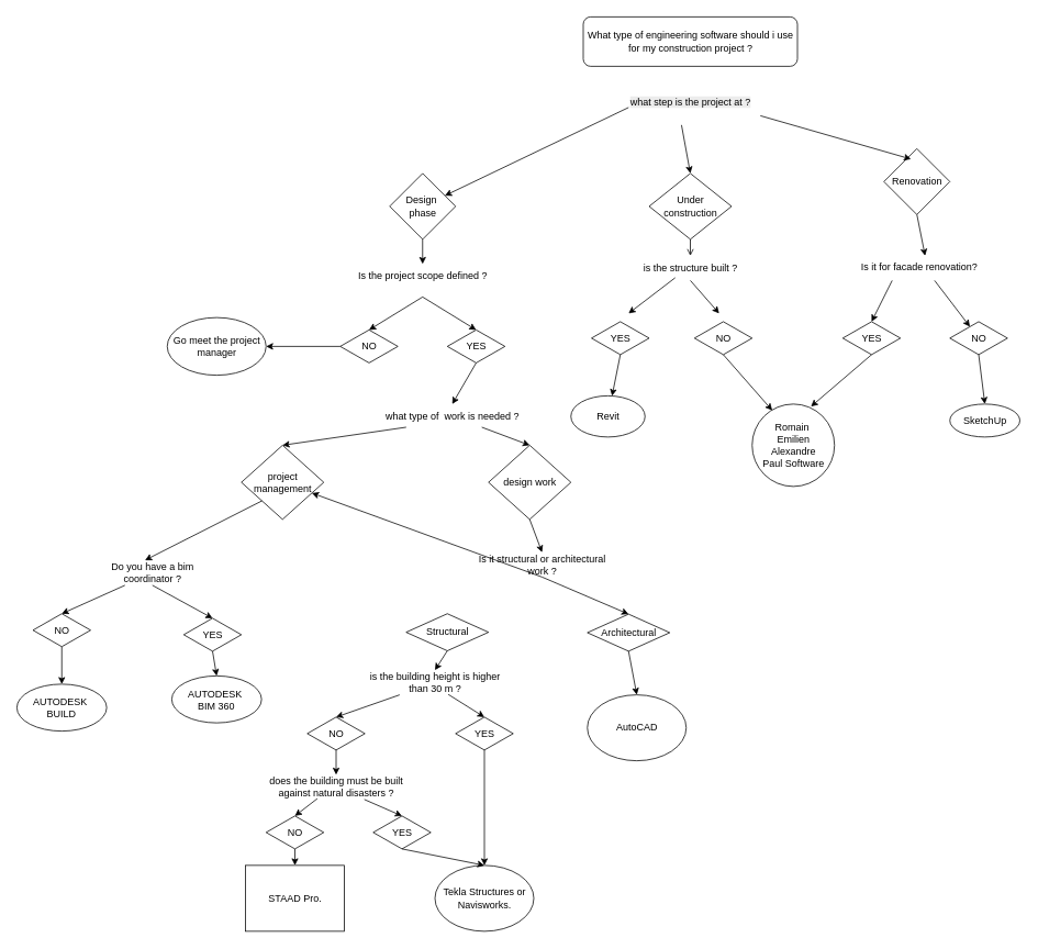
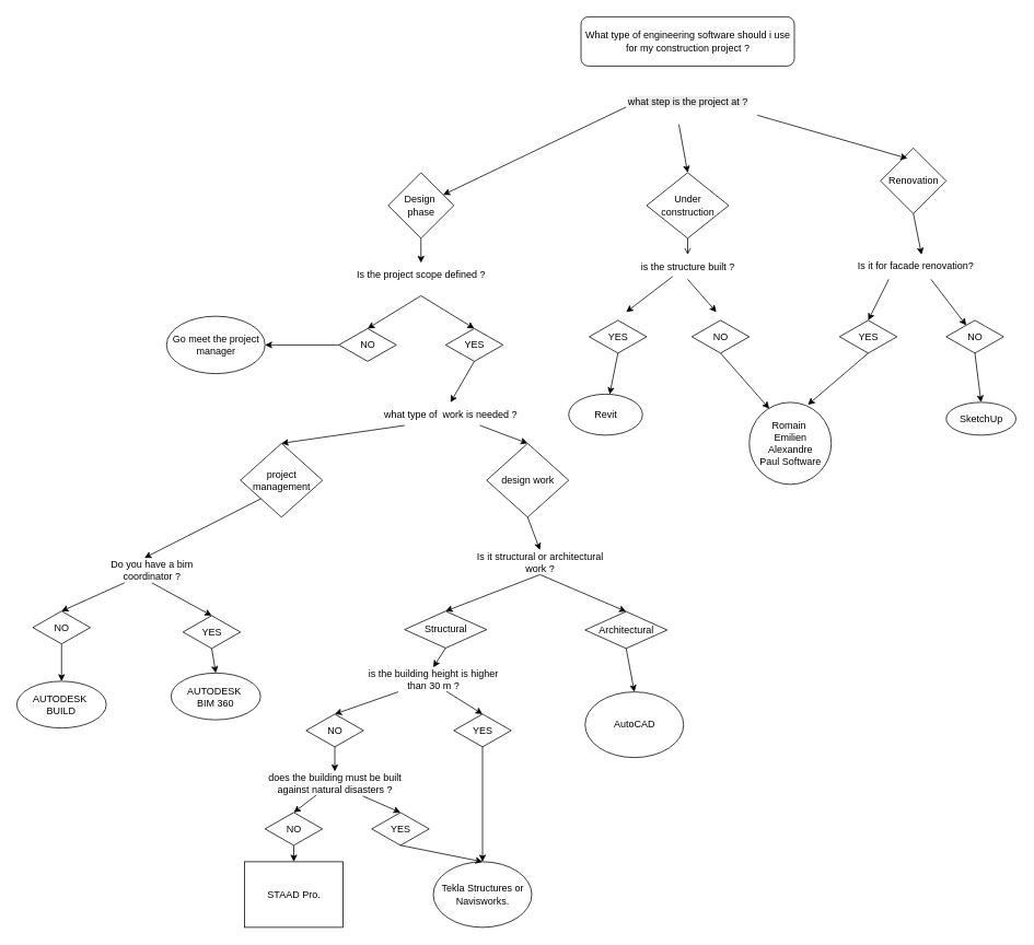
  <mxCell id="0" />
  <mxCell id="1" parent="0" />
  <mxCell id="2" value="What type of engineering software should i use for my construction project ?" style="rounded=1;whiteSpace=wrap;html=1;" parent="1" vertex="1"><mxGeometry x="707.5" y="20" width="260" height="60" as="geometry" /></mxCell>
  <mxCell id="3" value="Design&amp;nbsp;&lt;div&gt;phase&lt;/div&gt;" style="rhombus;whiteSpace=wrap;html=1;" parent="1" vertex="1"><mxGeometry x="472.5" y="210" width="80" height="80" as="geometry" /></mxCell>
  <mxCell id="4" value="Under construction" style="rhombus;whiteSpace=wrap;html=1;" parent="1" vertex="1"><mxGeometry x="787.5" y="210" width="100" height="80" as="geometry" /></mxCell>
  <mxCell id="5" value="Renovation" style="rhombus;whiteSpace=wrap;html=1;" parent="1" vertex="1"><mxGeometry x="1072.5" y="180" width="80" height="80" as="geometry" /></mxCell>
  <mxCell id="6" value="&lt;span style=&quot;color: rgb(0, 0, 0); font-family: Helvetica; font-size: 12px; font-style: normal; font-variant-ligatures: normal; font-variant-caps: normal; font-weight: 400; letter-spacing: normal; orphans: 2; text-align: center; text-indent: 0px; text-transform: none; widows: 2; word-spacing: 0px; -webkit-text-stroke-width: 0px; white-space: normal; background-color: rgb(236, 236, 236); text-decoration-thickness: initial; text-decoration-style: initial; text-decoration-color: initial; display: inline !important; float: none;&quot;&gt;what step is the project at ?&lt;/span&gt;" style="text;whiteSpace=wrap;html=1;" parent="1" vertex="1"><mxGeometry x="762.5" y="110" width="180" height="40" as="geometry" /></mxCell>
  <mxCell id="7" value="Is the project scope defined ?" style="text;html=1;align=center;verticalAlign=middle;whiteSpace=wrap;rounded=0;" parent="1" vertex="1"><mxGeometry x="427.5" y="320" width="170" height="30" as="geometry" /></mxCell>
  <mxCell id="8" value="is the structure built ?" style="text;html=1;align=center;verticalAlign=middle;whiteSpace=wrap;rounded=0;" parent="1" vertex="1"><mxGeometry x="752.5" y="310" width="170" height="30" as="geometry" /></mxCell>
  <mxCell id="9" value="Is it structural or architectural work ?" style="text;html=1;align=center;verticalAlign=middle;whiteSpace=wrap;rounded=0;" parent="1" vertex="1"><mxGeometry x="572.5" y="670" width="170" height="30" as="geometry" /></mxCell>
  <mxCell id="10" value="YES" style="rhombus;whiteSpace=wrap;html=1;" parent="1" vertex="1"><mxGeometry x="542.5" y="400" width="70" height="40" as="geometry" /></mxCell>
  <mxCell id="11" value="NO" style="rhombus;whiteSpace=wrap;html=1;" parent="1" vertex="1"><mxGeometry x="412.5" y="400" width="70" height="40" as="geometry" /></mxCell>
  <mxCell id="12" value="Go meet the project manager" style="ellipse;whiteSpace=wrap;html=1;" parent="1" vertex="1"><mxGeometry x="202.5" y="385" width="120" height="70" as="geometry" /></mxCell>
  <mxCell id="13" value="Structural" style="rhombus;whiteSpace=wrap;html=1;" parent="1" vertex="1"><mxGeometry x="492.5" y="744.5" width="100" height="45" as="geometry" /></mxCell>
  <mxCell id="14" value="Architectural" style="rhombus;whiteSpace=wrap;html=1;" parent="1" vertex="1"><mxGeometry x="712.5" y="745" width="100" height="45" as="geometry" /></mxCell>
  <mxCell id="15" value="is the building height is higher than 30 m ?" style="text;html=1;align=center;verticalAlign=middle;whiteSpace=wrap;rounded=0;" parent="1" vertex="1"><mxGeometry x="442.5" y="813" width="170" height="30" as="geometry" /></mxCell>
  <mxCell id="16" value="does the building must be built against natural disasters ?" style="text;html=1;align=center;verticalAlign=middle;whiteSpace=wrap;rounded=0;" parent="1" vertex="1"><mxGeometry x="322.5" y="940" width="170" height="30" as="geometry" /></mxCell>
  <mxCell id="17" style="edgeStyle=orthogonalEdgeStyle;rounded=0;orthogonalLoop=1;jettySize=auto;html=1;" edge="1" parent="1" source="18" target="22"><mxGeometry relative="1" as="geometry" /></mxCell>
  <mxCell id="18" value="YES" style="rhombus;whiteSpace=wrap;html=1;" parent="1" vertex="1"><mxGeometry x="552.5" y="870" width="70" height="40" as="geometry" /></mxCell>
  <mxCell id="19" value="NO" style="rhombus;whiteSpace=wrap;html=1;" parent="1" vertex="1"><mxGeometry x="372.5" y="870" width="70" height="40" as="geometry" /></mxCell>
  <mxCell id="20" value="YES" style="rhombus;whiteSpace=wrap;html=1;" parent="1" vertex="1"><mxGeometry x="452.5" y="990" width="70" height="40" as="geometry" /></mxCell>
  <mxCell id="21" value="NO" style="rhombus;whiteSpace=wrap;html=1;" parent="1" vertex="1"><mxGeometry x="322.5" y="990" width="70" height="40" as="geometry" /></mxCell>
  <mxCell id="22" value="Tekla Structures or Navisworks." style="ellipse;whiteSpace=wrap;html=1;" parent="1" vertex="1"><mxGeometry x="527.5" y="1050" width="120" height="80" as="geometry" /></mxCell>
  <mxCell id="23" value="STAAD Pro." style="whiteSpace=wrap;html=1;rounded=0;" parent="1" vertex="1"><mxGeometry x="297.5" y="1050" width="120" height="80" as="geometry" /></mxCell>
  <mxCell id="24" value="Is it for facade renovation?" style="text;whiteSpace=wrap;html=1;" vertex="1" parent="1"><mxGeometry x="1042.5" y="310" width="160" height="30" as="geometry" /></mxCell>
  <mxCell id="25" value="YES" style="rhombus;whiteSpace=wrap;html=1;" vertex="1" parent="1"><mxGeometry x="717.5" y="390" width="70" height="40" as="geometry" /></mxCell>
  <mxCell id="26" value="NO" style="rhombus;whiteSpace=wrap;html=1;" vertex="1" parent="1"><mxGeometry x="842.5" y="390" width="70" height="40" as="geometry" /></mxCell>
  <mxCell id="27" value="YES" style="rhombus;whiteSpace=wrap;html=1;" vertex="1" parent="1"><mxGeometry x="1022.5" y="390" width="70" height="40" as="geometry" /></mxCell>
  <mxCell id="28" value="NO" style="rhombus;whiteSpace=wrap;html=1;" vertex="1" parent="1"><mxGeometry x="1152.5" y="390" width="70" height="40" as="geometry" /></mxCell>
  <mxCell id="29" value="Romain&amp;nbsp;&lt;div&gt;Emilien&lt;/div&gt;&lt;div&gt;Alexandre&lt;/div&gt;&lt;div&gt;Paul Software&lt;/div&gt;" style="ellipse;whiteSpace=wrap;html=1;aspect=fixed;" vertex="1" parent="1"><mxGeometry x="912.5" y="490" width="100" height="100" as="geometry" /></mxCell>
  <mxCell id="30" value="" style="endArrow=classic;html=1;rounded=0;exitX=0.5;exitY=1;exitDx=0;exitDy=0;entryX=0.244;entryY=0.077;entryDx=0;entryDy=0;entryPerimeter=0;" edge="1" parent="1" source="26" target="29"><mxGeometry width="50" height="50" relative="1" as="geometry"><mxPoint x="902.5" y="540" as="sourcePoint" /><mxPoint x="952.5" y="490" as="targetPoint" /></mxGeometry></mxCell>
  <mxCell id="31" value="" style="endArrow=classic;html=1;rounded=0;exitX=0.5;exitY=1;exitDx=0;exitDy=0;entryX=0.714;entryY=0.03;entryDx=0;entryDy=0;entryPerimeter=0;" edge="1" parent="1" source="27" target="29"><mxGeometry width="50" height="50" relative="1" as="geometry"><mxPoint x="962.5" y="490" as="sourcePoint" /><mxPoint x="1012.5" y="440" as="targetPoint" /></mxGeometry></mxCell>
  <mxCell id="32" value="" style="endArrow=classic;html=1;rounded=0;" edge="1" parent="1" source="24" target="28"><mxGeometry width="50" height="50" relative="1" as="geometry"><mxPoint x="1132.5" y="390" as="sourcePoint" /><mxPoint x="1182.5" y="340" as="targetPoint" /></mxGeometry></mxCell>
  <mxCell id="33" value="" style="endArrow=classic;html=1;rounded=0;entryX=0.41;entryY=0.158;entryDx=0;entryDy=0;entryPerimeter=0;" edge="1" parent="1" target="5"><mxGeometry width="50" height="50" relative="1" as="geometry"><mxPoint x="922.5" y="140" as="sourcePoint" /><mxPoint x="972.5" y="100" as="targetPoint" /></mxGeometry></mxCell>
  <mxCell id="34" value="" style="endArrow=classic;html=1;rounded=0;exitX=0.5;exitY=1;exitDx=0;exitDy=0;entryX=0.5;entryY=0;entryDx=0;entryDy=0;" edge="1" parent="1" source="5" target="24"><mxGeometry width="50" height="50" relative="1" as="geometry"><mxPoint x="1022.5" y="300" as="sourcePoint" /><mxPoint x="1072.5" y="250" as="targetPoint" /></mxGeometry></mxCell>
  <mxCell id="35" value="" style="endArrow=classic;html=1;rounded=0;exitX=0.25;exitY=1;exitDx=0;exitDy=0;entryX=0.5;entryY=0;entryDx=0;entryDy=0;" edge="1" parent="1" source="24" target="27"><mxGeometry width="50" height="50" relative="1" as="geometry"><mxPoint x="1002.5" y="400" as="sourcePoint" /><mxPoint x="1052.5" y="350" as="targetPoint" /></mxGeometry></mxCell>
  <mxCell id="36" value="" style="endArrow=classic;html=1;rounded=0;exitX=0.357;exitY=1.031;exitDx=0;exitDy=0;exitPerimeter=0;entryX=0.5;entryY=0;entryDx=0;entryDy=0;" edge="1" parent="1" source="6" target="4"><mxGeometry width="50" height="50" relative="1" as="geometry"><mxPoint x="732.5" y="240" as="sourcePoint" /><mxPoint x="782.5" y="190" as="targetPoint" /></mxGeometry></mxCell>
  <mxCell id="37" value="" style="endArrow=open;html=1;rounded=0;exitX=0.5;exitY=1;exitDx=0;exitDy=0;entryX=0.5;entryY=0;entryDx=0;entryDy=0;" edge="1" parent="1" source="4" target="8"><mxGeometry width="50" height="50" relative="1" as="geometry"><mxPoint x="712.5" y="300" as="sourcePoint" /><mxPoint x="762.5" y="250" as="targetPoint" /></mxGeometry></mxCell>
  <mxCell id="38" value="" style="endArrow=classic;html=1;rounded=0;exitX=0.5;exitY=1;exitDx=0;exitDy=0;" edge="1" parent="1" source="8"><mxGeometry width="50" height="50" relative="1" as="geometry"><mxPoint x="842.5" y="390" as="sourcePoint" /><mxPoint x="872.5" y="380" as="targetPoint" /></mxGeometry></mxCell>
  <mxCell id="39" value="" style="endArrow=classic;html=1;rounded=0;exitX=0.392;exitY=0.888;exitDx=0;exitDy=0;exitPerimeter=0;" edge="1" parent="1" source="8"><mxGeometry width="50" height="50" relative="1" as="geometry"><mxPoint x="772.5" y="540" as="sourcePoint" /><mxPoint x="762.5" y="380" as="targetPoint" /></mxGeometry></mxCell>
  <mxCell id="40" value="" style="endArrow=classic;html=1;rounded=0;exitX=0;exitY=0.5;exitDx=0;exitDy=0;" edge="1" parent="1" source="6" target="3"><mxGeometry width="50" height="50" relative="1" as="geometry"><mxPoint x="552.5" y="150" as="sourcePoint" /><mxPoint x="602.5" y="100" as="targetPoint" /></mxGeometry></mxCell>
  <mxCell id="41" value="" style="endArrow=classic;html=1;rounded=0;exitX=0;exitY=0.5;exitDx=0;exitDy=0;entryX=1;entryY=0.5;entryDx=0;entryDy=0;" edge="1" parent="1" source="11" target="12"><mxGeometry width="50" height="50" relative="1" as="geometry"><mxPoint x="362.5" y="360" as="sourcePoint" /><mxPoint x="412.5" y="310" as="targetPoint" /></mxGeometry></mxCell>
  <mxCell id="42" value="" style="endArrow=classic;html=1;rounded=0;exitX=0.5;exitY=1;exitDx=0;exitDy=0;" edge="1" parent="1" source="3" target="7"><mxGeometry width="50" height="50" relative="1" as="geometry"><mxPoint x="292.5" y="340" as="sourcePoint" /><mxPoint x="342.5" y="290" as="targetPoint" /></mxGeometry></mxCell>
  <mxCell id="43" value="" style="endArrow=classic;html=1;rounded=0;entryX=0.5;entryY=0;entryDx=0;entryDy=0;" edge="1" parent="1" target="11"><mxGeometry width="50" height="50" relative="1" as="geometry"><mxPoint x="512.5" y="360" as="sourcePoint" /><mxPoint x="372.5" y="310" as="targetPoint" /></mxGeometry></mxCell>
  <mxCell id="44" value="" style="endArrow=classic;html=1;rounded=0;entryX=0.5;entryY=0;entryDx=0;entryDy=0;" edge="1" parent="1" target="10"><mxGeometry width="50" height="50" relative="1" as="geometry"><mxPoint x="512.5" y="360" as="sourcePoint" /><mxPoint x="352.5" y="350" as="targetPoint" /></mxGeometry></mxCell>
- <mxCell id="45" value="" style="endArrow=classic;html=1;rounded=0;exitX=0.5;exitY=1;exitDx=0;exitDy=0;" edge="1" parent="1" source="9" target="50"><mxGeometry width="50" height="50" relative="1" as="geometry"><mxPoint x="432.5" y="800" as="sourcePoint" /><mxPoint x="482.5" y="750" as="targetPoint" /></mxGeometry></mxCell>
+ <mxCell id="45" value="" style="endArrow=classic;html=1;rounded=0;exitX=0.5;exitY=1;exitDx=0;exitDy=0;entryX=0.5;entryY=0;entryDx=0;entryDy=0;" edge="1" parent="1" source="9" target="13"><mxGeometry width="50" height="50" relative="1" as="geometry"><mxPoint x="432.5" y="800" as="sourcePoint" /><mxPoint x="482.5" y="750" as="targetPoint" /></mxGeometry></mxCell>
  <mxCell id="46" value="" style="endArrow=classic;html=1;rounded=0;exitX=0.5;exitY=1;exitDx=0;exitDy=0;entryX=0.5;entryY=0;entryDx=0;entryDy=0;" edge="1" parent="1" source="9" target="14"><mxGeometry width="50" height="50" relative="1" as="geometry"><mxPoint x="642.5" y="780" as="sourcePoint" /><mxPoint x="692.5" y="730" as="targetPoint" /></mxGeometry></mxCell>
  <mxCell id="47" value="" style="endArrow=classic;html=1;rounded=0;entryX=0.5;entryY=0;entryDx=0;entryDy=0;" edge="1" parent="1" source="15" target="19"><mxGeometry width="50" height="50" relative="1" as="geometry"><mxPoint x="402.5" y="850" as="sourcePoint" /><mxPoint x="452.5" y="800" as="targetPoint" /></mxGeometry></mxCell>
  <mxCell id="48" value="" style="endArrow=classic;html=1;rounded=0;exitX=0.595;exitY=0.982;exitDx=0;exitDy=0;exitPerimeter=0;entryX=0.5;entryY=0;entryDx=0;entryDy=0;" edge="1" parent="1" source="15" target="18"><mxGeometry width="50" height="50" relative="1" as="geometry"><mxPoint x="482.5" y="920" as="sourcePoint" /><mxPoint x="532.5" y="870" as="targetPoint" /></mxGeometry></mxCell>
  <mxCell id="49" value="" style="endArrow=classic;html=1;rounded=0;exitX=0.5;exitY=1;exitDx=0;exitDy=0;" edge="1" parent="1" source="19" target="16"><mxGeometry width="50" height="50" relative="1" as="geometry"><mxPoint x="302.5" y="950" as="sourcePoint" /><mxPoint x="352.5" y="900" as="targetPoint" /></mxGeometry></mxCell>
  <mxCell id="50" value="project management" style="rhombus;whiteSpace=wrap;html=1;" vertex="1" parent="1"><mxGeometry x="292.5" y="540" width="100" height="90" as="geometry" /></mxCell>
  <mxCell id="51" value="design work" style="rhombus;whiteSpace=wrap;html=1;" vertex="1" parent="1"><mxGeometry x="592.5" y="540" width="100" height="90" as="geometry" /></mxCell>
  <mxCell id="52" value="what type of&amp;nbsp; work is needed ?" style="text;html=1;align=center;verticalAlign=middle;whiteSpace=wrap;rounded=0;" vertex="1" parent="1"><mxGeometry x="463.5" y="490" width="170" height="30" as="geometry" /></mxCell>
  <mxCell id="53" value="AutoCAD" style="ellipse;whiteSpace=wrap;html=1;" vertex="1" parent="1"><mxGeometry x="712.5" y="843" width="120" height="80" as="geometry" /></mxCell>
  <mxCell id="54" value="" style="endArrow=classic;html=1;rounded=0;exitX=0.5;exitY=1;exitDx=0;exitDy=0;entryX=0.5;entryY=0;entryDx=0;entryDy=0;" edge="1" parent="1" source="10" target="52"><mxGeometry width="50" height="50" relative="1" as="geometry"><mxPoint x="552.5" y="490" as="sourcePoint" /><mxPoint x="602.5" y="440" as="targetPoint" /></mxGeometry></mxCell>
  <mxCell id="55" value="" style="endArrow=classic;html=1;rounded=0;exitX=0.711;exitY=0.938;exitDx=0;exitDy=0;entryX=0.5;entryY=0;entryDx=0;entryDy=0;exitPerimeter=0;" edge="1" parent="1" source="52" target="51"><mxGeometry width="50" height="50" relative="1" as="geometry"><mxPoint x="552.5" y="580" as="sourcePoint" /><mxPoint x="602.5" y="530" as="targetPoint" /></mxGeometry></mxCell>
  <mxCell id="56" value="" style="endArrow=classic;html=1;rounded=0;exitX=0.171;exitY=0.938;exitDx=0;exitDy=0;entryX=0.5;entryY=0;entryDx=0;entryDy=0;exitPerimeter=0;" edge="1" parent="1" source="52" target="50"><mxGeometry width="50" height="50" relative="1" as="geometry"><mxPoint x="392.5" y="580" as="sourcePoint" /><mxPoint x="442.5" y="530" as="targetPoint" /></mxGeometry></mxCell>
  <mxCell id="57" value="" style="endArrow=classic;html=1;rounded=0;exitX=0.5;exitY=1;exitDx=0;exitDy=0;entryX=0.5;entryY=0;entryDx=0;entryDy=0;" edge="1" parent="1" source="13" target="15"><mxGeometry width="50" height="50" relative="1" as="geometry"><mxPoint x="432.5" y="850" as="sourcePoint" /><mxPoint x="482.5" y="800" as="targetPoint" /></mxGeometry></mxCell>
  <mxCell id="58" value="" style="endArrow=classic;html=1;rounded=0;entryX=0.5;entryY=0;entryDx=0;entryDy=0;" edge="1" parent="1" source="16" target="20"><mxGeometry width="50" height="50" relative="1" as="geometry"><mxPoint x="412.5" y="1000" as="sourcePoint" /><mxPoint x="462.5" y="950" as="targetPoint" /></mxGeometry></mxCell>
  <mxCell id="59" value="" style="endArrow=classic;html=1;rounded=0;exitX=0.366;exitY=0.964;exitDx=0;exitDy=0;entryX=0.5;entryY=0;entryDx=0;entryDy=0;exitPerimeter=0;" edge="1" parent="1" source="16" target="21"><mxGeometry width="50" height="50" relative="1" as="geometry"><mxPoint x="422.5" y="1030" as="sourcePoint" /><mxPoint x="472.5" y="980" as="targetPoint" /></mxGeometry></mxCell>
  <mxCell id="60" value="" style="endArrow=classic;html=1;rounded=0;exitX=0.5;exitY=1;exitDx=0;exitDy=0;" edge="1" parent="1" source="21" target="23"><mxGeometry width="50" height="50" relative="1" as="geometry"><mxPoint x="562.5" y="1040" as="sourcePoint" /><mxPoint x="612.5" y="990" as="targetPoint" /></mxGeometry></mxCell>
  <mxCell id="61" value="" style="endArrow=classic;html=1;rounded=0;exitX=0.5;exitY=1;exitDx=0;exitDy=0;entryX=0.5;entryY=0;entryDx=0;entryDy=0;" edge="1" parent="1" source="20" target="22"><mxGeometry width="50" height="50" relative="1" as="geometry"><mxPoint x="222.5" y="1080" as="sourcePoint" /><mxPoint x="272.5" y="1030" as="targetPoint" /></mxGeometry></mxCell>
  <mxCell id="62" value="" style="endArrow=classic;html=1;rounded=0;exitX=0.5;exitY=1;exitDx=0;exitDy=0;entryX=0.5;entryY=0;entryDx=0;entryDy=0;" edge="1" parent="1" source="14" target="53"><mxGeometry width="50" height="50" relative="1" as="geometry"><mxPoint x="732.5" y="850" as="sourcePoint" /><mxPoint x="782.5" y="800" as="targetPoint" /></mxGeometry></mxCell>
  <mxCell id="63" value="" style="endArrow=classic;html=1;rounded=0;exitX=0.5;exitY=1;exitDx=0;exitDy=0;entryX=0.5;entryY=0;entryDx=0;entryDy=0;" edge="1" parent="1" source="51" target="9"><mxGeometry width="50" height="50" relative="1" as="geometry"><mxPoint x="572.5" y="680" as="sourcePoint" /><mxPoint x="622.5" y="630" as="targetPoint" /></mxGeometry></mxCell>
  <mxCell id="64" value="Do you have a bim coordinator ?" style="text;html=1;align=center;verticalAlign=middle;whiteSpace=wrap;rounded=0;" vertex="1" parent="1"><mxGeometry x="109.5" y="680" width="150" height="30" as="geometry" /></mxCell>
  <mxCell id="65" value="YES" style="rhombus;whiteSpace=wrap;html=1;" vertex="1" parent="1"><mxGeometry x="222.5" y="750" width="70" height="40" as="geometry" /></mxCell>
  <mxCell id="66" style="edgeStyle=orthogonalEdgeStyle;rounded=0;orthogonalLoop=1;jettySize=auto;html=1;" edge="1" parent="1" source="67" target="73"><mxGeometry relative="1" as="geometry" /></mxCell>
  <mxCell id="67" value="NO" style="rhombus;whiteSpace=wrap;html=1;" vertex="1" parent="1"><mxGeometry x="39.5" y="744.5" width="70" height="40" as="geometry" /></mxCell>
  <mxCell id="68" value="" style="endArrow=classic;html=1;rounded=0;exitX=0;exitY=1;exitDx=0;exitDy=0;entryX=0.44;entryY=-0.014;entryDx=0;entryDy=0;entryPerimeter=0;" edge="1" parent="1" source="50" target="64"><mxGeometry width="50" height="50" relative="1" as="geometry"><mxPoint x="242.5" y="700" as="sourcePoint" /><mxPoint x="292.5" y="650" as="targetPoint" /></mxGeometry></mxCell>
  <mxCell id="69" value="" style="endArrow=classic;html=1;rounded=0;exitX=0.5;exitY=1;exitDx=0;exitDy=0;entryX=0.5;entryY=0;entryDx=0;entryDy=0;" edge="1" parent="1" source="64" target="65"><mxGeometry width="50" height="50" relative="1" as="geometry"><mxPoint x="242.5" y="800" as="sourcePoint" /><mxPoint x="292.5" y="750" as="targetPoint" /></mxGeometry></mxCell>
  <mxCell id="70" value="" style="endArrow=classic;html=1;rounded=0;entryX=0.5;entryY=0;entryDx=0;entryDy=0;" edge="1" parent="1" source="64" target="67"><mxGeometry width="50" height="50" relative="1" as="geometry"><mxPoint x="42.5" y="730" as="sourcePoint" /><mxPoint x="92.5" y="680" as="targetPoint" /></mxGeometry></mxCell>
  <mxCell id="71" value="AUTODESK&amp;nbsp;&lt;div&gt;BIM 360&lt;/div&gt;" style="ellipse;whiteSpace=wrap;html=1;" vertex="1" parent="1"><mxGeometry x="208" y="820" width="109" height="57" as="geometry" /></mxCell>
  <mxCell id="72" value="" style="endArrow=classic;html=1;rounded=0;exitX=0.5;exitY=1;exitDx=0;exitDy=0;entryX=0.5;entryY=0;entryDx=0;entryDy=0;" edge="1" parent="1" source="65" target="71"><mxGeometry width="50" height="50" relative="1" as="geometry"><mxPoint x="162.5" y="860" as="sourcePoint" /><mxPoint x="212.5" y="810" as="targetPoint" /></mxGeometry></mxCell>
  <mxCell id="73" value="AUTODESK&amp;nbsp;&lt;div&gt;BUILD&lt;/div&gt;" style="ellipse;whiteSpace=wrap;html=1;" vertex="1" parent="1"><mxGeometry x="20" y="830" width="109" height="57" as="geometry" /></mxCell>
  <mxCell id="74" value="SketchUp" style="ellipse;whiteSpace=wrap;html=1;" vertex="1" parent="1"><mxGeometry x="1152.5" y="490" width="85" height="40" as="geometry" /></mxCell>
  <mxCell id="75" value="Revit" style="ellipse;whiteSpace=wrap;html=1;" vertex="1" parent="1"><mxGeometry x="692.5" y="480" width="90" height="50" as="geometry" /></mxCell>
  <mxCell id="76" value="" style="endArrow=classic;html=1;rounded=0;exitX=0.5;exitY=1;exitDx=0;exitDy=0;entryX=0.5;entryY=0;entryDx=0;entryDy=0;" edge="1" parent="1" source="28" target="74"><mxGeometry width="50" height="50" relative="1" as="geometry"><mxPoint x="1062.5" y="580" as="sourcePoint" /><mxPoint x="1112.5" y="530" as="targetPoint" /></mxGeometry></mxCell>
  <mxCell id="77" value="" style="endArrow=classic;html=1;rounded=0;exitX=0.5;exitY=1;exitDx=0;exitDy=0;" edge="1" parent="1" source="25" target="75"><mxGeometry width="50" height="50" relative="1" as="geometry"><mxPoint x="802.5" y="530" as="sourcePoint" /><mxPoint x="852.5" y="480" as="targetPoint" /></mxGeometry></mxCell>
